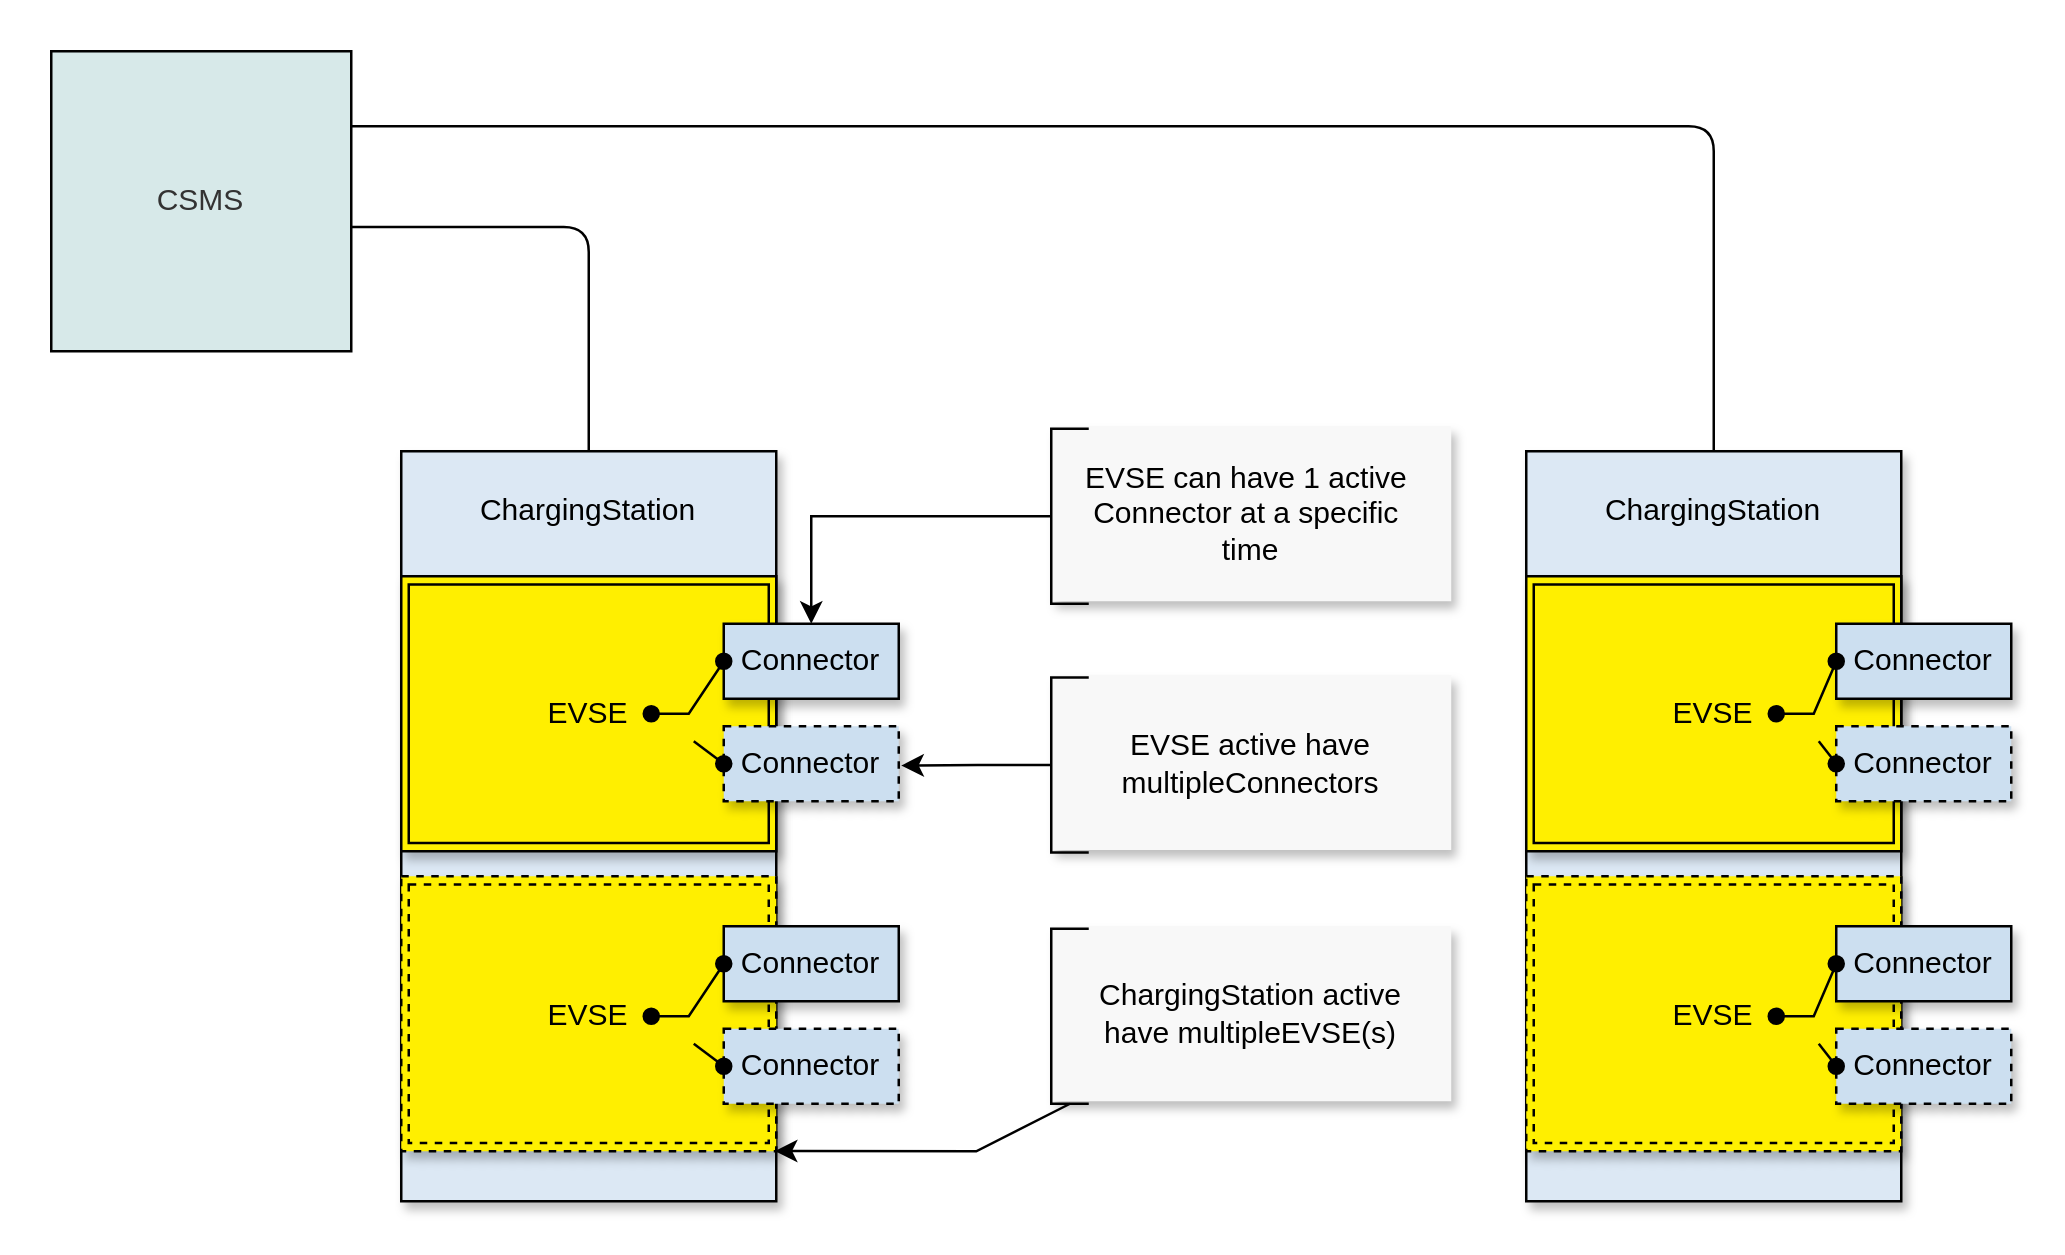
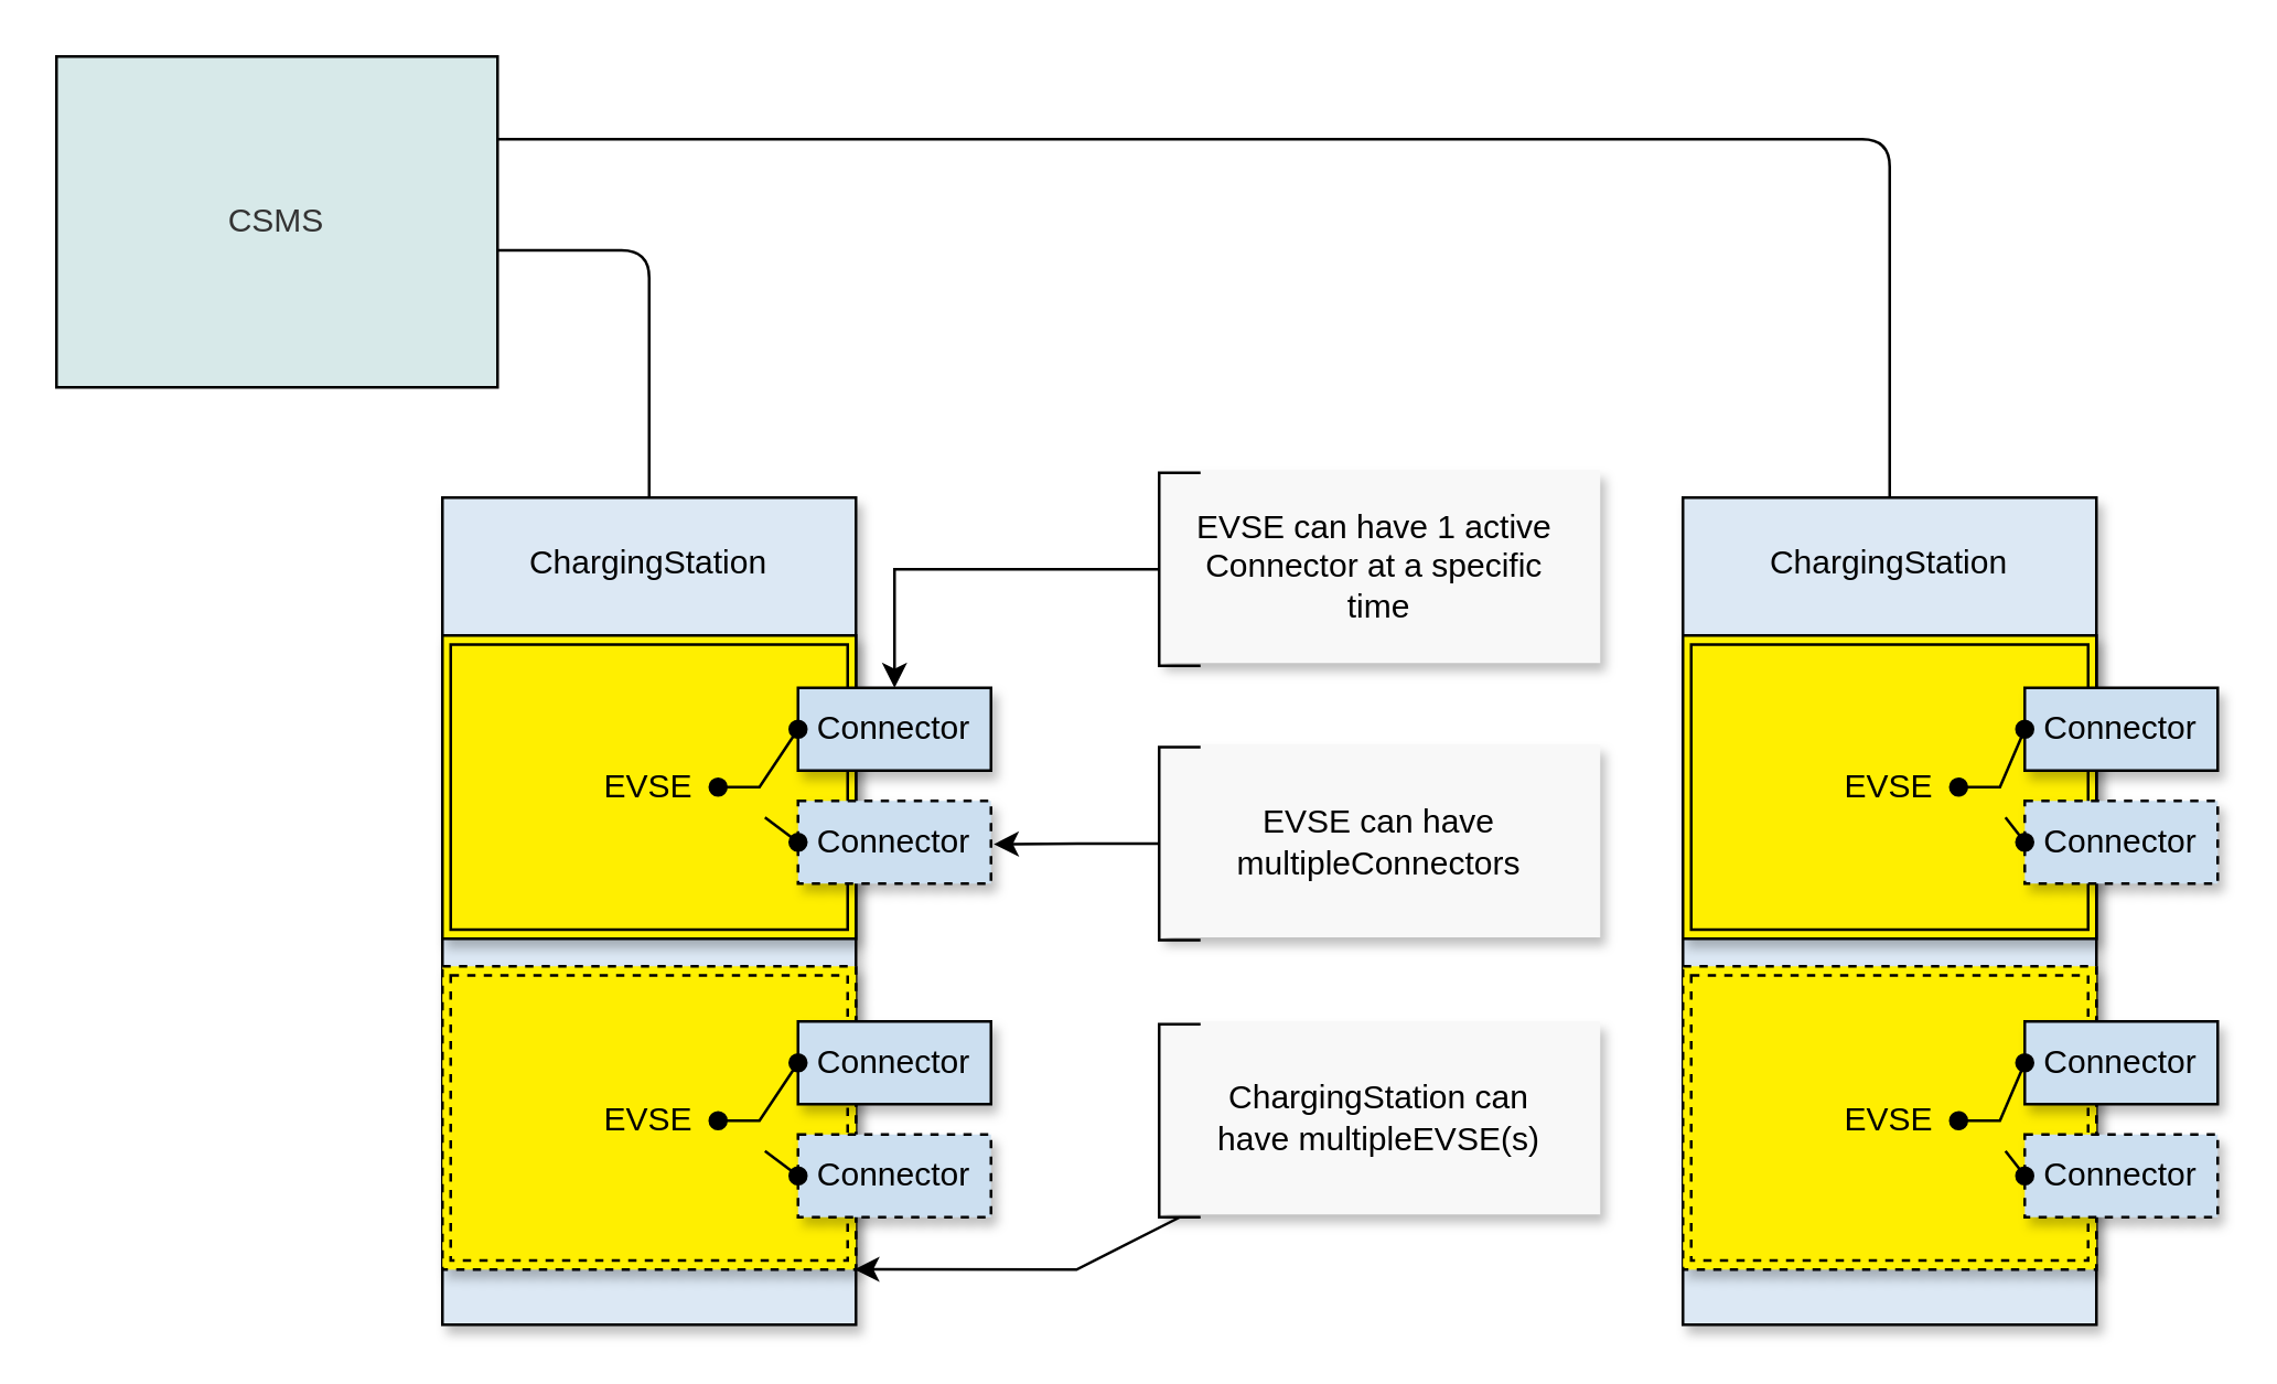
  <mxCell id="0" />
  <mxCell id="1" parent="0" />
  <mxCell id="2" value="ChargingStation" style="rounded=0;whiteSpace=wrap;html=1;verticalAlign=top;spacingTop=10;fillColor=#dce8f4;shadow=1;" vertex="1" parent="1"><mxGeometry x="160" y="180" width="150" height="300" as="geometry" /></mxCell>
  <mxCell id="3" value="" style="group;shadow=1;" vertex="1" connectable="0" parent="1"><mxGeometry x="160" y="350" width="150" height="110" as="geometry" /></mxCell>
  <mxCell id="4" value="" style="rounded=0;whiteSpace=wrap;html=1;perimeterSpacing=0;strokeWidth=1;shadow=1;fillColor=#fff100;dashed=1;" vertex="1" parent="3"><mxGeometry width="150" height="110.0" as="geometry" /></mxCell>
  <mxCell id="5" value="" style="rounded=0;whiteSpace=wrap;html=1;perimeterSpacing=0;strokeWidth=1;shadow=0;fillColor=#ffef00;dashed=1;" vertex="1" parent="3"><mxGeometry x="3" y="3.3" width="144" height="103.4" as="geometry" /></mxCell>
  <mxCell id="6" style="edgeStyle=orthogonalEdgeStyle;rounded=1;orthogonalLoop=1;jettySize=auto;html=1;exitX=0.999;exitY=0.586;exitDx=0;exitDy=0;entryX=0.5;entryY=0;entryDx=0;entryDy=0;endArrow=none;endFill=0;curved=0;exitPerimeter=0;" edge="1" parent="1" source="8" target="2"><mxGeometry relative="1" as="geometry"><Array as="points"><mxPoint x="235" y="90" /></Array></mxGeometry></mxCell>
  <mxCell id="7" style="edgeStyle=orthogonalEdgeStyle;rounded=1;orthogonalLoop=1;jettySize=auto;html=1;exitX=1;exitY=0.25;exitDx=0;exitDy=0;strokeColor=default;align=center;verticalAlign=middle;fontFamily=Helvetica;fontSize=11;fontColor=default;labelBackgroundColor=default;endArrow=none;endFill=0;curved=0;" edge="1" parent="1" source="8" target="22"><mxGeometry relative="1" as="geometry" /></mxCell>
- <mxCell id="8" value="CSMS" style="rounded=0;whiteSpace=wrap;html=1;fillColor=#d7e9e9;fontColor=#333333;strokeColor=#000000;strokeWidth=1;" vertex="1" parent="1"><mxGeometry x="20" y="20" width="120" height="120" as="geometry" /></mxCell>
+ <mxCell id="8" value="CSMS" style="rounded=0;whiteSpace=wrap;html=1;fillColor=#d7e9e9;fontColor=#333333;strokeColor=#000000;strokeWidth=1;" vertex="1" parent="1"><mxGeometry x="20" y="20" width="160" height="120" as="geometry" /></mxCell>
  <mxCell id="9" value="" style="group;shadow=0;" vertex="1" connectable="0" parent="1"><mxGeometry x="160" y="230" width="150" height="110" as="geometry" /></mxCell>
  <mxCell id="10" value="" style="rounded=0;whiteSpace=wrap;html=1;perimeterSpacing=0;strokeWidth=1;shadow=1;fillColor=#fff100;" vertex="1" parent="9"><mxGeometry width="150" height="110.0" as="geometry" /></mxCell>
  <mxCell id="11" value="" style="rounded=0;whiteSpace=wrap;html=1;perimeterSpacing=0;strokeWidth=1;shadow=0;fillColor=#ffef00;" vertex="1" parent="9"><mxGeometry x="3" y="3.3" width="144" height="103.4" as="geometry" /></mxCell>
  <mxCell id="12" value="EVSE" style="rounded=0;whiteSpace=wrap;html=1;strokeColor=none;fillColor=none;" vertex="1" parent="9"><mxGeometry x="50" y="40" width="50" height="30" as="geometry" /></mxCell>
  <mxCell id="13" value="EVSE" style="rounded=0;whiteSpace=wrap;html=1;strokeColor=none;fillColor=none;" vertex="1" parent="9"><mxGeometry x="50" y="161" width="50" height="30" as="geometry" /></mxCell>
  <mxCell id="14" value="Connector" style="rounded=0;whiteSpace=wrap;html=1;fillColor=#ccdff0;shadow=1;" vertex="1" parent="1"><mxGeometry x="289" y="249" width="70" height="30" as="geometry" /></mxCell>
  <mxCell id="15" value="Connector" style="rounded=0;whiteSpace=wrap;html=1;strokeColor=default;align=center;verticalAlign=middle;fontFamily=Helvetica;fontSize=12;fontColor=default;fillColor=#ccdff0;shadow=1;dashed=1;" vertex="1" parent="1"><mxGeometry x="289" y="290" width="70" height="30" as="geometry" /></mxCell>
  <mxCell id="16" style="rounded=0;orthogonalLoop=1;jettySize=auto;html=1;exitX=1;exitY=0.5;exitDx=0;exitDy=0;entryX=0;entryY=0.5;entryDx=0;entryDy=0;endArrow=oval;endFill=1;startArrow=oval;startFill=1;" edge="1" parent="1" source="12" target="14"><mxGeometry relative="1" as="geometry"><Array as="points"><mxPoint x="275" y="285" /></Array></mxGeometry></mxCell>
  <mxCell id="17" style="rounded=0;orthogonalLoop=1;jettySize=auto;html=1;exitX=0;exitY=0.5;exitDx=0;exitDy=0;endArrow=none;endFill=0;startArrow=oval;startFill=1;" edge="1" parent="1" source="15"><mxGeometry relative="1" as="geometry"><mxPoint x="277" y="296" as="targetPoint" /></mxGeometry></mxCell>
  <mxCell id="18" value="Connector" style="rounded=0;whiteSpace=wrap;html=1;fillColor=#ccdff0;shadow=1;" vertex="1" parent="1"><mxGeometry x="289" y="370" width="70" height="30" as="geometry" /></mxCell>
  <mxCell id="19" value="Connector" style="rounded=0;whiteSpace=wrap;html=1;strokeColor=default;align=center;verticalAlign=middle;fontFamily=Helvetica;fontSize=12;fontColor=default;fillColor=#ccdff0;shadow=1;dashed=1;" vertex="1" parent="1"><mxGeometry x="289" y="411" width="70" height="30" as="geometry" /></mxCell>
  <mxCell id="20" style="rounded=0;orthogonalLoop=1;jettySize=auto;html=1;exitX=1;exitY=0.5;exitDx=0;exitDy=0;entryX=0;entryY=0.5;entryDx=0;entryDy=0;endArrow=oval;endFill=1;startArrow=oval;startFill=1;" edge="1" source="13" target="18" parent="1"><mxGeometry relative="1" as="geometry"><Array as="points"><mxPoint x="275" y="406" /></Array></mxGeometry></mxCell>
  <mxCell id="21" style="rounded=0;orthogonalLoop=1;jettySize=auto;html=1;exitX=0;exitY=0.5;exitDx=0;exitDy=0;endArrow=none;endFill=0;startArrow=oval;startFill=1;" edge="1" source="19" parent="1"><mxGeometry relative="1" as="geometry"><mxPoint x="277" y="417" as="targetPoint" /></mxGeometry></mxCell>
  <mxCell id="22" value="ChargingStation" style="rounded=0;whiteSpace=wrap;html=1;verticalAlign=top;spacingTop=10;fillColor=#dce8f4;shadow=1;" vertex="1" parent="1"><mxGeometry x="610" y="180" width="150" height="300" as="geometry" /></mxCell>
  <mxCell id="23" value="" style="group;shadow=1;" vertex="1" connectable="0" parent="1"><mxGeometry x="610" y="350" width="150" height="110" as="geometry" /></mxCell>
  <mxCell id="24" value="" style="rounded=0;whiteSpace=wrap;html=1;perimeterSpacing=0;strokeWidth=1;shadow=1;fillColor=#fff100;dashed=1;" vertex="1" parent="23"><mxGeometry width="150" height="110.0" as="geometry" /></mxCell>
  <mxCell id="25" value="" style="rounded=0;whiteSpace=wrap;html=1;perimeterSpacing=0;strokeWidth=1;shadow=0;fillColor=#ffef00;dashed=1;" vertex="1" parent="23"><mxGeometry x="3" y="3.3" width="144" height="103.4" as="geometry" /></mxCell>
  <mxCell id="26" value="" style="group;shadow=0;" vertex="1" connectable="0" parent="1"><mxGeometry x="610" y="230" width="150" height="110" as="geometry" /></mxCell>
  <mxCell id="27" value="" style="rounded=0;whiteSpace=wrap;html=1;perimeterSpacing=0;strokeWidth=1;shadow=1;fillColor=#fff100;" vertex="1" parent="26"><mxGeometry width="150" height="110.0" as="geometry" /></mxCell>
  <mxCell id="28" value="" style="rounded=0;whiteSpace=wrap;html=1;perimeterSpacing=0;strokeWidth=1;shadow=0;fillColor=#ffef00;" vertex="1" parent="26"><mxGeometry x="3" y="3.3" width="144" height="103.4" as="geometry" /></mxCell>
  <mxCell id="29" value="EVSE" style="rounded=0;whiteSpace=wrap;html=1;strokeColor=none;fillColor=none;" vertex="1" parent="26"><mxGeometry x="50" y="40" width="50" height="30" as="geometry" /></mxCell>
  <mxCell id="30" value="EVSE" style="rounded=0;whiteSpace=wrap;html=1;strokeColor=none;fillColor=none;" vertex="1" parent="26"><mxGeometry x="50" y="161" width="50" height="30" as="geometry" /></mxCell>
  <mxCell id="31" value="Connector" style="rounded=0;whiteSpace=wrap;html=1;fillColor=#ccdff0;shadow=1;" vertex="1" parent="1"><mxGeometry x="734" y="249" width="70" height="30" as="geometry" /></mxCell>
  <mxCell id="32" value="Connector" style="rounded=0;whiteSpace=wrap;html=1;strokeColor=default;align=center;verticalAlign=middle;fontFamily=Helvetica;fontSize=12;fontColor=default;fillColor=#ccdff0;shadow=1;dashed=1;" vertex="1" parent="1"><mxGeometry x="734" y="290" width="70" height="30" as="geometry" /></mxCell>
  <mxCell id="33" style="rounded=0;orthogonalLoop=1;jettySize=auto;html=1;exitX=1;exitY=0.5;exitDx=0;exitDy=0;entryX=0;entryY=0.5;entryDx=0;entryDy=0;endArrow=oval;endFill=1;startArrow=oval;startFill=1;" edge="1" source="29" target="31" parent="1"><mxGeometry relative="1" as="geometry"><Array as="points"><mxPoint x="725" y="285" /></Array></mxGeometry></mxCell>
  <mxCell id="34" style="rounded=0;orthogonalLoop=1;jettySize=auto;html=1;exitX=0;exitY=0.5;exitDx=0;exitDy=0;endArrow=none;endFill=0;startArrow=oval;startFill=1;" edge="1" source="32" parent="1"><mxGeometry relative="1" as="geometry"><mxPoint x="727" y="296" as="targetPoint" /></mxGeometry></mxCell>
  <mxCell id="35" value="Connector" style="rounded=0;whiteSpace=wrap;html=1;fillColor=#ccdff0;shadow=1;" vertex="1" parent="1"><mxGeometry x="734" y="370" width="70" height="30" as="geometry" /></mxCell>
  <mxCell id="36" value="Connector" style="rounded=0;whiteSpace=wrap;html=1;strokeColor=default;align=center;verticalAlign=middle;fontFamily=Helvetica;fontSize=12;fontColor=default;fillColor=#ccdff0;shadow=1;dashed=1;" vertex="1" parent="1"><mxGeometry x="734" y="411" width="70" height="30" as="geometry" /></mxCell>
  <mxCell id="37" style="rounded=0;orthogonalLoop=1;jettySize=auto;html=1;exitX=1;exitY=0.5;exitDx=0;exitDy=0;entryX=0;entryY=0.5;entryDx=0;entryDy=0;endArrow=oval;endFill=1;startArrow=oval;startFill=1;" edge="1" source="30" target="35" parent="1"><mxGeometry relative="1" as="geometry"><Array as="points"><mxPoint x="725" y="406" /></Array></mxGeometry></mxCell>
  <mxCell id="38" style="rounded=0;orthogonalLoop=1;jettySize=auto;html=1;exitX=0;exitY=0.5;exitDx=0;exitDy=0;endArrow=none;endFill=0;startArrow=oval;startFill=1;" edge="1" source="36" parent="1"><mxGeometry relative="1" as="geometry"><mxPoint x="727" y="417" as="targetPoint" /></mxGeometry></mxCell>
  <mxCell id="39" value="" style="group" vertex="1" connectable="0" parent="1"><mxGeometry x="420" y="170" width="160" height="71" as="geometry" /></mxCell>
  <mxCell id="40" value="&lt;span style=&quot;text-wrap: nowrap;&quot;&gt;EVSE can have 1 active&amp;nbsp;&lt;/span&gt;&lt;div style=&quot;text-wrap: nowrap;&quot;&gt;Connector at a specific&amp;nbsp;&lt;/div&gt;&lt;div style=&quot;text-wrap: nowrap;&quot;&gt;time&lt;/div&gt;" style="rounded=0;whiteSpace=wrap;html=1;strokeColor=none;shadow=1;fillColor=#f8f8f8;" vertex="1" parent="39"><mxGeometry width="160" height="70" as="geometry" /></mxCell>
  <mxCell id="41" value="" style="strokeWidth=1;html=1;shape=mxgraph.flowchart.annotation_1;align=left;pointerEvents=1;" vertex="1" parent="39"><mxGeometry y="1" width="15" height="70" as="geometry" /></mxCell>
  <mxCell id="42" style="edgeStyle=orthogonalEdgeStyle;rounded=0;orthogonalLoop=1;jettySize=auto;html=1;entryX=0.5;entryY=0;entryDx=0;entryDy=0;" edge="1" parent="1" source="41" target="14"><mxGeometry relative="1" as="geometry" /></mxCell>
  <mxCell id="43" value="" style="group" vertex="1" connectable="0" parent="1"><mxGeometry x="420" y="269.5" width="160" height="71" as="geometry" /></mxCell>
- <mxCell id="44" value="&lt;span style=&quot;text-wrap: nowrap;&quot;&gt;EVSE active have&lt;/span&gt;&lt;div&gt;&lt;span style=&quot;text-wrap: nowrap;&quot;&gt;multipleConnectors&lt;/span&gt;&lt;/div&gt;" style="rounded=0;whiteSpace=wrap;html=1;strokeColor=none;shadow=1;fillColor=#f8f8f8;" vertex="1" parent="43"><mxGeometry width="160" height="70" as="geometry" /></mxCell>
+ <mxCell id="44" value="&lt;span style=&quot;text-wrap: nowrap;&quot;&gt;EVSE can have&lt;/span&gt;&lt;div&gt;&lt;span style=&quot;text-wrap: nowrap;&quot;&gt;multipleConnectors&lt;/span&gt;&lt;/div&gt;" style="rounded=0;whiteSpace=wrap;html=1;strokeColor=none;shadow=1;fillColor=#f8f8f8;" vertex="1" parent="43"><mxGeometry width="160" height="70" as="geometry" /></mxCell>
  <mxCell id="45" style="edgeStyle=orthogonalEdgeStyle;rounded=0;orthogonalLoop=1;jettySize=auto;html=1;exitX=0;exitY=0.5;exitDx=0;exitDy=0;exitPerimeter=0;" edge="1" parent="43" source="46"><mxGeometry relative="1" as="geometry"><mxPoint x="-60" y="36.207" as="targetPoint" /></mxGeometry></mxCell>
  <mxCell id="46" value="" style="strokeWidth=1;html=1;shape=mxgraph.flowchart.annotation_1;align=left;pointerEvents=1;" vertex="1" parent="43"><mxGeometry y="1" width="15" height="70" as="geometry" /></mxCell>
  <mxCell id="47" value="" style="group" vertex="1" connectable="0" parent="1"><mxGeometry x="420" y="370" width="160" height="71" as="geometry" /></mxCell>
- <mxCell id="48" value="&lt;span style=&quot;text-wrap: nowrap;&quot;&gt;ChargingStation active&lt;/span&gt;&lt;div&gt;&lt;span style=&quot;text-wrap: nowrap;&quot;&gt;have multipleEVSE(s)&lt;/span&gt;&lt;/div&gt;" style="rounded=0;whiteSpace=wrap;html=1;strokeColor=none;shadow=1;fillColor=#f8f8f8;" vertex="1" parent="47"><mxGeometry width="160" height="70" as="geometry" /></mxCell>
+ <mxCell id="48" value="&lt;span style=&quot;text-wrap: nowrap;&quot;&gt;ChargingStation can&lt;/span&gt;&lt;div&gt;&lt;span style=&quot;text-wrap: nowrap;&quot;&gt;have multipleEVSE(s)&lt;/span&gt;&lt;/div&gt;" style="rounded=0;whiteSpace=wrap;html=1;strokeColor=none;shadow=1;fillColor=#f8f8f8;" vertex="1" parent="47"><mxGeometry width="160" height="70" as="geometry" /></mxCell>
  <mxCell id="49" value="" style="strokeWidth=1;html=1;shape=mxgraph.flowchart.annotation_1;align=left;pointerEvents=1;" vertex="1" parent="47"><mxGeometry y="1" width="15" height="70" as="geometry" /></mxCell>
  <mxCell id="50" style="rounded=0;orthogonalLoop=1;jettySize=auto;html=1;entryX=0.996;entryY=0.933;entryDx=0;entryDy=0;entryPerimeter=0;exitX=0.5;exitY=1;exitDx=0;exitDy=0;exitPerimeter=0;" edge="1" parent="1" source="49" target="2"><mxGeometry relative="1" as="geometry"><Array as="points"><mxPoint x="390" y="460" /></Array></mxGeometry></mxCell>
